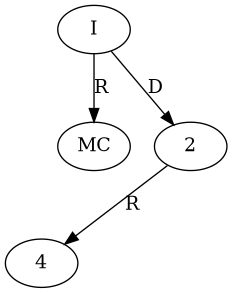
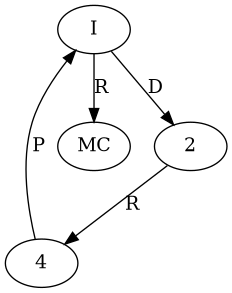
  digraph {
    node [t=MutableLong]
    n1 [l=50 label=MC s="longValue()" t=Number]
    2 [n=dummy_]
    4 [t=int v=0]
    n4 [l=50 label=I]
    2 -> 4 [label=R]
+   4 -> n4 [label=P]
    n4 -> n1 [label=R]
    n4 -> 2 [label=D]
  }
